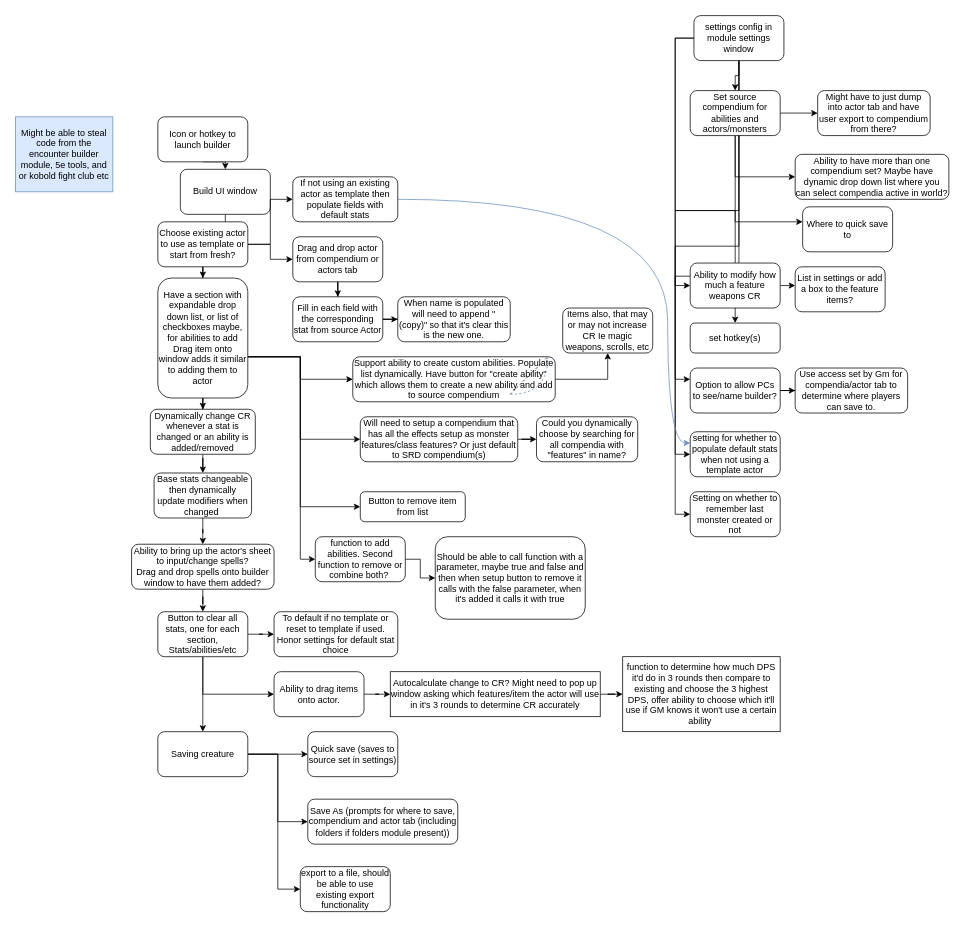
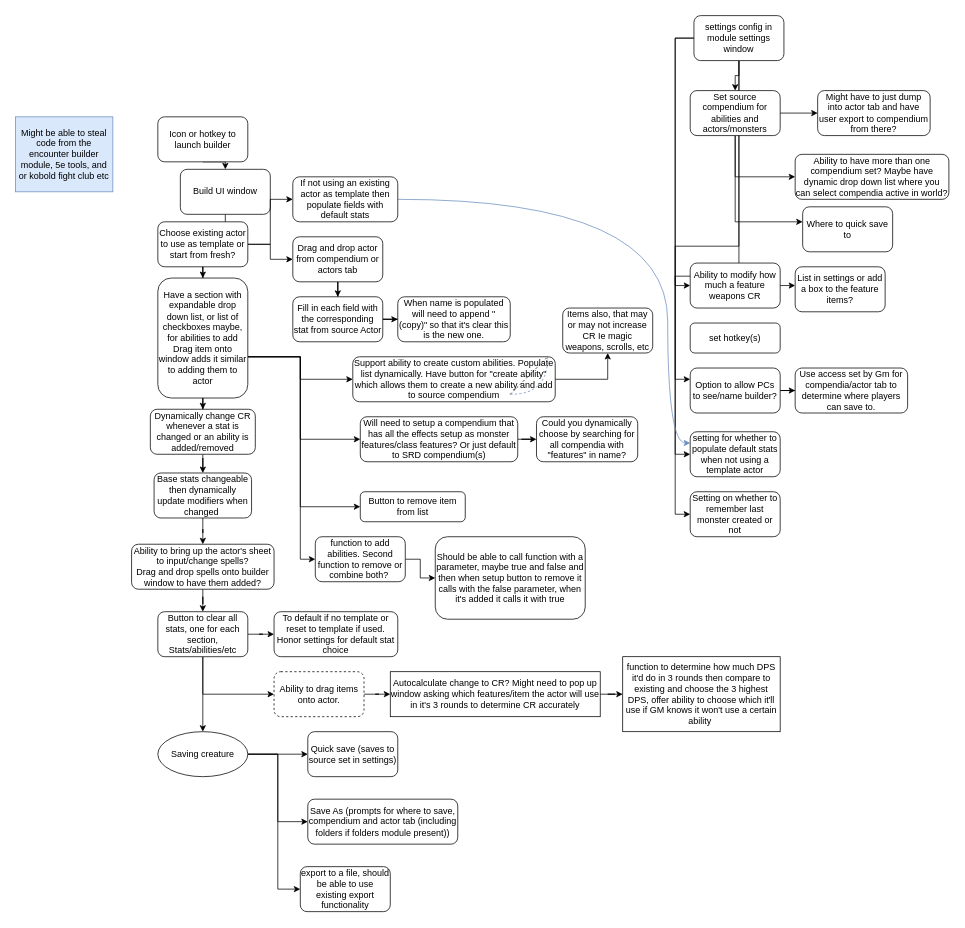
  <mxCell id="0" />
  <mxCell id="1" parent="0" />
  <mxCell id="2" style="edgeStyle=orthogonalEdgeStyle;rounded=0;orthogonalLoop=1;jettySize=auto;html=1;exitX=0.5;exitY=1;exitDx=0;exitDy=0;entryX=0.5;entryY=0;entryDx=0;entryDy=0;" parent="1" source="3" target="12" edge="1"><mxGeometry relative="1" as="geometry" /></mxCell>
  <mxCell id="3" value="Icon or hotkey to launch builder" style="rounded=1;whiteSpace=wrap;html=1;" parent="1" vertex="1"><mxGeometry x="210" y="155" width="120" height="60" as="geometry" /></mxCell>
  <mxCell id="4" value="" style="edgeStyle=orthogonalEdgeStyle;rounded=0;orthogonalLoop=1;jettySize=auto;html=1;" parent="1" source="10" target="36" edge="1"><mxGeometry relative="1" as="geometry" /></mxCell>
- <mxCell id="5" value="" style="edgeStyle=orthogonalEdgeStyle;rounded=0;orthogonalLoop=1;jettySize=auto;html=1;" parent="1" source="10" target="47" edge="1"><mxGeometry relative="1" as="geometry"><Array as="points"><mxPoint x="900" y="280" /><mxPoint x="900" y="280" /></Array></mxGeometry></mxCell>
  <mxCell id="6" value="" style="edgeStyle=orthogonalEdgeStyle;rounded=0;orthogonalLoop=1;jettySize=auto;html=1;" parent="1" source="10" target="51" edge="1"><mxGeometry relative="1" as="geometry"><Array as="points"><mxPoint x="900" y="505" /></Array></mxGeometry></mxCell>
  <mxCell id="7" value="" style="edgeStyle=orthogonalEdgeStyle;rounded=0;orthogonalLoop=1;jettySize=auto;html=1;" parent="1" source="10" target="53" edge="1"><mxGeometry relative="1" as="geometry"><Array as="points"><mxPoint x="900" y="380" /></Array></mxGeometry></mxCell>
  <mxCell id="8" style="edgeStyle=orthogonalEdgeStyle;rounded=0;orthogonalLoop=1;jettySize=auto;html=1;entryX=0;entryY=0.5;entryDx=0;entryDy=0;" parent="1" source="10" target="55" edge="1"><mxGeometry relative="1" as="geometry" /></mxCell>
  <mxCell id="9" style="edgeStyle=orthogonalEdgeStyle;rounded=0;orthogonalLoop=1;jettySize=auto;html=1;entryX=0;entryY=0.5;entryDx=0;entryDy=0;" parent="1" source="10" target="56" edge="1"><mxGeometry relative="1" as="geometry" /></mxCell>
  <mxCell id="10" value="settings config in module settings window" style="rounded=1;whiteSpace=wrap;html=1;" parent="1" vertex="1"><mxGeometry x="925" y="20" width="120" height="60" as="geometry" /></mxCell>
  <mxCell id="11" style="edgeStyle=orthogonalEdgeStyle;rounded=0;orthogonalLoop=1;jettySize=auto;html=1;exitX=0.5;exitY=1;exitDx=0;exitDy=0;" parent="1" source="12" target="16" edge="1"><mxGeometry relative="1" as="geometry" /></mxCell>
  <mxCell id="12" value="Build UI window" style="rounded=1;whiteSpace=wrap;html=1;" parent="1" vertex="1"><mxGeometry x="240" y="225" width="120" height="60" as="geometry" /></mxCell>
  <mxCell id="13" style="edgeStyle=orthogonalEdgeStyle;rounded=0;orthogonalLoop=1;jettySize=auto;html=1;exitX=1;exitY=0.5;exitDx=0;exitDy=0;entryX=0;entryY=0.5;entryDx=0;entryDy=0;" parent="1" source="16" target="20" edge="1"><mxGeometry relative="1" as="geometry" /></mxCell>
  <mxCell id="14" style="edgeStyle=orthogonalEdgeStyle;rounded=0;orthogonalLoop=1;jettySize=auto;html=1;entryX=0;entryY=0.5;entryDx=0;entryDy=0;" parent="1" source="16" target="18" edge="1"><mxGeometry relative="1" as="geometry" /></mxCell>
  <mxCell id="15" value="" style="edgeStyle=orthogonalEdgeStyle;rounded=0;orthogonalLoop=1;jettySize=auto;html=1;" parent="1" source="16" target="28" edge="1"><mxGeometry relative="1" as="geometry" /></mxCell>
  <mxCell id="16" value="Choose existing actor to use as template or start from fresh?&lt;br&gt;" style="rounded=1;whiteSpace=wrap;html=1;" parent="1" vertex="1"><mxGeometry x="210" y="295" width="120" height="60" as="geometry" /></mxCell>
  <mxCell id="17" value="" style="edgeStyle=orthogonalEdgeStyle;rounded=0;orthogonalLoop=1;jettySize=auto;html=1;" parent="1" source="18" target="22" edge="1"><mxGeometry relative="1" as="geometry" /></mxCell>
  <mxCell id="18" value="Drag and drop actor from compendium or actors tab" style="rounded=1;whiteSpace=wrap;html=1;" parent="1" vertex="1"><mxGeometry x="390" y="315" width="120" height="60" as="geometry" /></mxCell>
  <mxCell id="19" style="edgeStyle=orthogonalEdgeStyle;curved=1;rounded=0;orthogonalLoop=1;jettySize=auto;html=1;entryX=0;entryY=0.25;entryDx=0;entryDy=0;fillColor=#dae8fc;strokeColor=#6c8ebf;" edge="1" parent="1" source="20" target="55"><mxGeometry relative="1" as="geometry"><Array as="points"><mxPoint x="890" y="265" /><mxPoint x="890" y="590" /></Array></mxGeometry></mxCell>
  <mxCell id="20" value="If not using an existing actor as template then populate fields with default stats" style="rounded=1;whiteSpace=wrap;html=1;" parent="1" vertex="1"><mxGeometry x="390" y="235" width="140" height="60" as="geometry" /></mxCell>
  <mxCell id="21" value="" style="edgeStyle=orthogonalEdgeStyle;rounded=0;orthogonalLoop=1;jettySize=auto;html=1;" parent="1" source="22" target="41" edge="1"><mxGeometry relative="1" as="geometry" /></mxCell>
  <mxCell id="22" value="Fill in each field with the corresponding stat from source Actor" style="whiteSpace=wrap;html=1;rounded=1;" parent="1" vertex="1"><mxGeometry x="390" y="395" width="120" height="60" as="geometry" /></mxCell>
  <mxCell id="23" value="" style="edgeStyle=orthogonalEdgeStyle;rounded=0;orthogonalLoop=1;jettySize=auto;html=1;" parent="1" source="28" target="30" edge="1"><mxGeometry relative="1" as="geometry"><Array as="points"><mxPoint x="400" y="475" /></Array></mxGeometry></mxCell>
  <mxCell id="24" value="" style="edgeStyle=orthogonalEdgeStyle;rounded=0;orthogonalLoop=1;jettySize=auto;html=1;" parent="1" source="28" target="32" edge="1"><mxGeometry relative="1" as="geometry"><Array as="points"><mxPoint x="400" y="475" /><mxPoint x="400" y="505" /></Array></mxGeometry></mxCell>
  <mxCell id="25" value="" style="edgeStyle=orthogonalEdgeStyle;rounded=0;orthogonalLoop=1;jettySize=auto;html=1;" parent="1" source="28" target="38" edge="1"><mxGeometry relative="1" as="geometry"><Array as="points"><mxPoint x="400" y="475" /></Array></mxGeometry></mxCell>
  <mxCell id="26" style="edgeStyle=orthogonalEdgeStyle;rounded=0;orthogonalLoop=1;jettySize=auto;html=1;" parent="1" source="28" target="40" edge="1"><mxGeometry relative="1" as="geometry" /></mxCell>
  <mxCell id="27" value="" style="edgeStyle=orthogonalEdgeStyle;rounded=0;orthogonalLoop=1;jettySize=auto;html=1;" parent="1" source="28" target="71" edge="1"><mxGeometry relative="1" as="geometry"><Array as="points"><mxPoint x="400" y="475" /><mxPoint x="400" y="745" /></Array></mxGeometry></mxCell>
  <mxCell id="28" value="Have a section with expandable drop down list, or list of checkboxes maybe, for abilities to add&lt;br&gt;Drag item onto window adds it similar to adding them to actor" style="whiteSpace=wrap;html=1;rounded=1;" parent="1" vertex="1"><mxGeometry x="210" y="370" width="120" height="160" as="geometry" /></mxCell>
  <mxCell id="29" value="" style="edgeStyle=orthogonalEdgeStyle;rounded=0;orthogonalLoop=1;jettySize=auto;html=1;" parent="1" source="30" target="49" edge="1"><mxGeometry relative="1" as="geometry" /></mxCell>
  <mxCell id="30" value="Will need to setup a compendium that has all the effects setup as monster features/class features? Or just default to SRD compendium(s)" style="whiteSpace=wrap;html=1;rounded=1;" parent="1" vertex="1"><mxGeometry x="480" y="555" width="210" height="60" as="geometry" /></mxCell>
  <mxCell id="31" value="" style="edgeStyle=orthogonalEdgeStyle;rounded=0;orthogonalLoop=1;jettySize=auto;html=1;" parent="1" source="32" target="75" edge="1"><mxGeometry relative="1" as="geometry" /></mxCell>
  <mxCell id="32" value="Support ability to create custom abilities. Populate list dynamically. Have button for &quot;create ability&quot; which allows them to create a new ability and add to source compendium" style="whiteSpace=wrap;html=1;rounded=1;" parent="1" vertex="1"><mxGeometry x="470" y="475" width="270" height="60" as="geometry" /></mxCell>
  <mxCell id="33" value="" style="edgeStyle=orthogonalEdgeStyle;rounded=0;orthogonalLoop=1;jettySize=auto;html=1;entryX=0;entryY=0.5;entryDx=0;entryDy=0;" parent="1" source="36" target="48" edge="1"><mxGeometry relative="1" as="geometry"><mxPoint x="1210" y="190" as="targetPoint" /></mxGeometry></mxCell>
  <mxCell id="34" style="edgeStyle=orthogonalEdgeStyle;rounded=0;orthogonalLoop=1;jettySize=auto;html=1;entryX=0;entryY=0.5;entryDx=0;entryDy=0;" parent="1" source="36" target="37" edge="1"><mxGeometry relative="1" as="geometry"><mxPoint x="1040" y="245" as="targetPoint" /><Array as="points"><mxPoint x="980" y="235" /><mxPoint x="1060" y="235" /></Array></mxGeometry></mxCell>
  <mxCell id="35" value="" style="edgeStyle=orthogonalEdgeStyle;rounded=0;orthogonalLoop=1;jettySize=auto;html=1;" parent="1" source="36" target="68" edge="1"><mxGeometry relative="1" as="geometry"><Array as="points"><mxPoint x="980" y="295" /></Array></mxGeometry></mxCell>
  <mxCell id="36" value="Set source compendium for abilities and actors/monsters" style="whiteSpace=wrap;html=1;rounded=1;" parent="1" vertex="1"><mxGeometry x="920" y="120" width="120" height="60" as="geometry" /></mxCell>
  <mxCell id="37" value="Ability to have more than one compendium set? Maybe have dynamic drop down list where you can select compendia active in world?" style="whiteSpace=wrap;html=1;rounded=1;" parent="1" vertex="1"><mxGeometry x="1060" y="205" width="205" height="60" as="geometry" /></mxCell>
  <mxCell id="38" value="Button to remove item from list" style="whiteSpace=wrap;html=1;rounded=1;" parent="1" vertex="1"><mxGeometry x="480" y="655" width="140" height="40" as="geometry" /></mxCell>
  <mxCell id="39" value="" style="edgeStyle=orthogonalEdgeStyle;rounded=0;orthogonalLoop=1;jettySize=auto;html=1;" parent="1" source="40" target="43" edge="1"><mxGeometry relative="1" as="geometry" /></mxCell>
  <mxCell id="40" value="Dynamically change CR whenever a stat is changed or an ability is added/removed" style="whiteSpace=wrap;html=1;rounded=1;" parent="1" vertex="1"><mxGeometry x="200" y="545" width="140" height="60" as="geometry" /></mxCell>
  <mxCell id="41" value="When name is populated will need to append &quot;(copy)&quot; so that it's clear this is the new one." style="whiteSpace=wrap;html=1;rounded=1;" parent="1" vertex="1"><mxGeometry x="530" y="395" width="150" height="60" as="geometry" /></mxCell>
  <mxCell id="42" value="" style="edgeStyle=orthogonalEdgeStyle;rounded=0;orthogonalLoop=1;jettySize=auto;html=1;" parent="1" source="43" target="45" edge="1"><mxGeometry relative="1" as="geometry" /></mxCell>
  <mxCell id="43" value="Base stats changeable then dynamically update modifiers when changed&amp;nbsp;" style="whiteSpace=wrap;html=1;rounded=1;" parent="1" vertex="1"><mxGeometry x="205" y="630" width="130" height="60" as="geometry" /></mxCell>
  <mxCell id="44" value="" style="edgeStyle=orthogonalEdgeStyle;rounded=0;orthogonalLoop=1;jettySize=auto;html=1;" parent="1" source="45" target="60" edge="1"><mxGeometry relative="1" as="geometry" /></mxCell>
  <mxCell id="45" value="Ability to bring up the actor's sheet to input/change spells?&lt;br&gt;Drag and drop spells onto builder window to have them added?" style="whiteSpace=wrap;html=1;rounded=1;" parent="1" vertex="1"><mxGeometry x="175" y="725" width="190" height="60" as="geometry" /></mxCell>
  <mxCell id="46" value="Might be able to steal code from the encounter builder module, 5e tools, and or kobold fight club etc" style="rounded=0;whiteSpace=wrap;html=1;fillColor=#dae8fc;strokeColor=#6c8ebf;" parent="1" vertex="1"><mxGeometry x="20" y="155" width="130" height="100" as="geometry" /></mxCell>
  <mxCell id="47" value="set hotkey(s)" style="whiteSpace=wrap;html=1;rounded=1;" parent="1" vertex="1"><mxGeometry x="920" y="430" width="120" height="40" as="geometry" /></mxCell>
  <mxCell id="48" value="Might have to just dump into actor tab and have user export to compendium from there?" style="whiteSpace=wrap;html=1;rounded=1;" parent="1" vertex="1"><mxGeometry x="1090" y="120" width="150" height="60" as="geometry" /></mxCell>
  <mxCell id="49" value="Could you dynamically choose by searching for all compendia with &quot;features&quot; in name?" style="whiteSpace=wrap;html=1;rounded=1;" parent="1" vertex="1"><mxGeometry x="715" y="555" width="135" height="60" as="geometry" /></mxCell>
  <mxCell id="50" value="" style="edgeStyle=orthogonalEdgeStyle;rounded=0;orthogonalLoop=1;jettySize=auto;html=1;" parent="1" source="51" target="69" edge="1"><mxGeometry relative="1" as="geometry" /></mxCell>
  <mxCell id="51" value="Option to allow PCs to see/name builder?" style="whiteSpace=wrap;html=1;rounded=1;" parent="1" vertex="1"><mxGeometry x="920" y="490" width="120" height="60" as="geometry" /></mxCell>
  <mxCell id="52" value="" style="edgeStyle=orthogonalEdgeStyle;rounded=0;orthogonalLoop=1;jettySize=auto;html=1;" parent="1" source="53" edge="1"><mxGeometry relative="1" as="geometry"><mxPoint x="1060" y="380" as="targetPoint" /></mxGeometry></mxCell>
  <mxCell id="53" value="Ability to modify how much a feature weapons CR" style="whiteSpace=wrap;html=1;rounded=1;" parent="1" vertex="1"><mxGeometry x="920" y="350" width="120" height="60" as="geometry" /></mxCell>
  <mxCell id="54" value="List in settings or add a box to the feature items?" style="whiteSpace=wrap;html=1;rounded=1;" parent="1" vertex="1"><mxGeometry x="1060" y="355" width="120" height="60" as="geometry" /></mxCell>
  <mxCell id="55" value="setting for whether to populate default stats when not using a template actor" style="whiteSpace=wrap;html=1;rounded=1;" parent="1" vertex="1"><mxGeometry x="920" y="575" width="120" height="60" as="geometry" /></mxCell>
  <mxCell id="56" value="Setting on whether to remember last monster created or not" style="whiteSpace=wrap;html=1;rounded=1;" parent="1" vertex="1"><mxGeometry x="920" y="655" width="120" height="60" as="geometry" /></mxCell>
  <mxCell id="57" value="" style="edgeStyle=orthogonalEdgeStyle;rounded=0;orthogonalLoop=1;jettySize=auto;html=1;" parent="1" source="60" target="61" edge="1"><mxGeometry relative="1" as="geometry" /></mxCell>
  <mxCell id="58" value="" style="edgeStyle=orthogonalEdgeStyle;rounded=0;orthogonalLoop=1;jettySize=auto;html=1;" parent="1" source="60" target="65" edge="1"><mxGeometry relative="1" as="geometry" /></mxCell>
  <mxCell id="59" value="" style="edgeStyle=orthogonalEdgeStyle;rounded=0;orthogonalLoop=1;jettySize=auto;html=1;" parent="1" source="60" target="74" edge="1"><mxGeometry relative="1" as="geometry"><Array as="points"><mxPoint x="270" y="925" /></Array></mxGeometry></mxCell>
  <mxCell id="60" value="Button to clear all stats, one for each section, Stats/abilities/etc" style="whiteSpace=wrap;html=1;rounded=1;" parent="1" vertex="1"><mxGeometry x="210" y="815" width="120" height="60" as="geometry" /></mxCell>
  <mxCell id="61" value="To default if no template or reset to template if used. Honor settings for default stat choice" style="whiteSpace=wrap;html=1;rounded=1;" parent="1" vertex="1"><mxGeometry x="365" y="815" width="165" height="60" as="geometry" /></mxCell>
  <mxCell id="62" value="" style="edgeStyle=orthogonalEdgeStyle;rounded=0;orthogonalLoop=1;jettySize=auto;html=1;entryX=0;entryY=0.5;entryDx=0;entryDy=0;" parent="1" source="65" target="67" edge="1"><mxGeometry relative="1" as="geometry"><mxPoint x="360" y="1005" as="targetPoint" /></mxGeometry></mxCell>
  <mxCell id="63" value="" style="edgeStyle=orthogonalEdgeStyle;rounded=0;orthogonalLoop=1;jettySize=auto;html=1;" parent="1" source="65" target="66" edge="1"><mxGeometry relative="1" as="geometry"><Array as="points"><mxPoint x="350" y="1005" /><mxPoint x="350" y="1005" /></Array></mxGeometry></mxCell>
  <mxCell id="64" value="" style="edgeStyle=orthogonalEdgeStyle;rounded=0;orthogonalLoop=1;jettySize=auto;html=1;" edge="1" parent="1" source="65" target="81"><mxGeometry relative="1" as="geometry"><Array as="points"><mxPoint x="370" y="1005" /><mxPoint x="370" y="1185" /></Array></mxGeometry></mxCell>
- <mxCell id="65" value="Saving creature" style="whiteSpace=wrap;html=1;rounded=1;" parent="1" vertex="1"><mxGeometry x="210" y="975" width="120" height="60" as="geometry" /></mxCell>
+ <mxCell id="65" value="Saving creature" style="ellipse;whiteSpace=wrap;html=1;" parent="1" vertex="1"><mxGeometry x="210" y="975" width="120" height="60" as="geometry" /></mxCell>
  <mxCell id="66" value="Quick save (saves to source set in settings)" style="whiteSpace=wrap;html=1;rounded=1;" parent="1" vertex="1"><mxGeometry x="410" y="975" width="120" height="60" as="geometry" /></mxCell>
  <mxCell id="67" value="Save As (prompts for where to save, compendium and actor tab (including folders if folders module present))" style="whiteSpace=wrap;html=1;rounded=1;" parent="1" vertex="1"><mxGeometry x="410" y="1065" width="200" height="60" as="geometry" /></mxCell>
  <mxCell id="68" value="Where to quick save to" style="whiteSpace=wrap;html=1;rounded=1;" parent="1" vertex="1"><mxGeometry x="1070" y="275" width="120" height="60" as="geometry" /></mxCell>
  <mxCell id="69" value="Use access set by Gm for compendia/actor tab to determine where players can save to." style="whiteSpace=wrap;html=1;rounded=1;" parent="1" vertex="1"><mxGeometry x="1060" y="490" width="150" height="60" as="geometry" /></mxCell>
  <mxCell id="70" value="" style="edgeStyle=orthogonalEdgeStyle;rounded=0;orthogonalLoop=1;jettySize=auto;html=1;" parent="1" source="71" target="72" edge="1"><mxGeometry relative="1" as="geometry" /></mxCell>
  <mxCell id="71" value="function to add abilities. Second function to remove or combine both?&amp;nbsp;" style="whiteSpace=wrap;html=1;rounded=1;" parent="1" vertex="1"><mxGeometry x="420" y="715" width="120" height="60" as="geometry" /></mxCell>
  <mxCell id="72" value="Should be able to call function with a parameter, maybe true and false and then when setup button to remove it calls with the false parameter, when it's added it calls it with true" style="whiteSpace=wrap;html=1;rounded=1;" parent="1" vertex="1"><mxGeometry x="580" y="715" width="200" height="110" as="geometry" /></mxCell>
  <mxCell id="73" style="edgeStyle=orthogonalEdgeStyle;rounded=0;orthogonalLoop=1;jettySize=auto;html=1;" parent="1" source="74" target="77" edge="1"><mxGeometry relative="1" as="geometry" /></mxCell>
- <mxCell id="74" value="Ability to drag items onto actor." style="whiteSpace=wrap;html=1;rounded=1;" parent="1" vertex="1"><mxGeometry x="365" y="895" width="120" height="60" as="geometry" /></mxCell>
+ <mxCell id="74" value="Ability to drag items onto actor." style="whiteSpace=wrap;html=1;rounded=1;dashed=1;" parent="1" vertex="1"><mxGeometry x="365" y="895" width="120" height="60" as="geometry" /></mxCell>
  <mxCell id="75" value="Items also, that may or may not increase CR Ie magic weapons, scrolls, etc" style="whiteSpace=wrap;html=1;rounded=1;" parent="1" vertex="1"><mxGeometry x="750" y="410" width="120" height="60" as="geometry" /></mxCell>
  <mxCell id="76" value="" style="edgeStyle=orthogonalEdgeStyle;rounded=0;orthogonalLoop=1;jettySize=auto;html=1;" parent="1" source="77" target="78" edge="1"><mxGeometry relative="1" as="geometry" /></mxCell>
  <mxCell id="77" value="Autocalculate change to CR? Might need to pop up window asking which features/item the actor will use in it's 3 rounds to determine CR accurately" style="rounded=0;whiteSpace=wrap;html=1;" parent="1" vertex="1"><mxGeometry x="520" y="895" width="280" height="60" as="geometry" /></mxCell>
  <mxCell id="78" value="function to determine how much DPS it'd do in 3 rounds then compare to existing and choose the 3 highest DPS, offer ability to choose which it'll use if GM knows it won't use a certain ability&amp;nbsp;" style="whiteSpace=wrap;html=1;rounded=0;" parent="1" vertex="1"><mxGeometry x="830" y="875" width="210" height="100" as="geometry" /></mxCell>
  <mxCell id="79" value="" style="endArrow=none;dashed=1;html=1;rounded=0;" edge="1" parent="1"><mxGeometry width="50" height="50" relative="1" as="geometry"><mxPoint x="680" y="525" as="sourcePoint" /><mxPoint x="730" y="475" as="targetPoint" /></mxGeometry></mxCell>
  <mxCell id="80" value="" style="endArrow=none;dashed=1;html=1;rounded=0;fillColor=#dae8fc;strokeColor=#6c8ebf;edgeStyle=orthogonalEdgeStyle;curved=1;" edge="1" parent="1"><mxGeometry width="50" height="50" relative="1" as="geometry"><mxPoint x="680" y="525" as="sourcePoint" /><mxPoint x="730" y="475" as="targetPoint" /></mxGeometry></mxCell>
  <mxCell id="81" value="export to a file, should be able to use existing export functionality" style="whiteSpace=wrap;html=1;rounded=1;" vertex="1" parent="1"><mxGeometry x="400" y="1155" width="120" height="60" as="geometry" /></mxCell>
